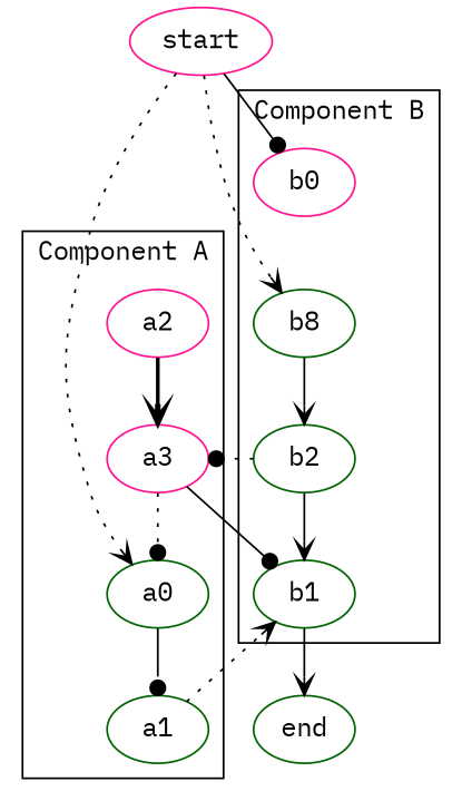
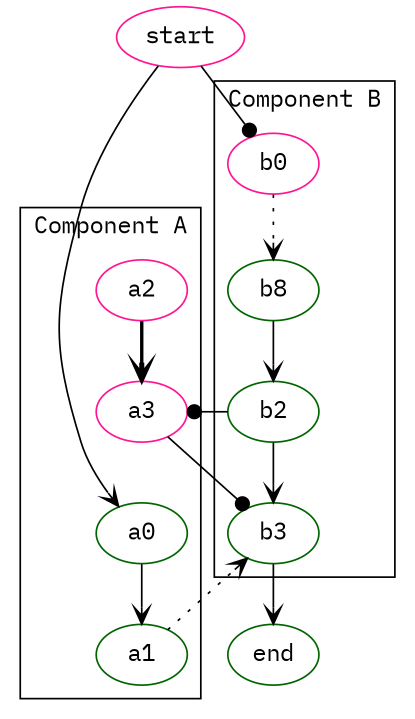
  digraph {
    fontname="IBM Plex Mono"
    node [color=darkgreen fontname="IBM Plex Mono"]
    edge [arrowhead=vee fontname="IBM Plex Mono" style=solid]
    b0 [color=deeppink]
    n2 [label=b8]
    b2
-   b3 [label=b1]
+   b3
    a0
    a1
    a2 [color=deeppink]
    a3 [color=deeppink]
    end
    start [color=deeppink]
    subgraph cluster_1 {
      label="Component B"
      b0
      n2
      b2
      b3
    }
    subgraph cluster_2 {
      label="Component A"
      a0
      a1
      a2
      a3
    }
-   start -> n2 [style=dotted]
+   b0 -> n2 [style=dotted]
    n2 -> b2
    b2 -> b3
-   b2 -> a3 [arrowhead=dot style=dotted]
+   b2 -> a3 [arrowhead=dot]
    b3 -> end
-   a0 -> a1 [arrowhead=dot]
+   a0 -> a1
    a1 -> b3 [style=dotted]
    a2 -> a3 [style=bold]
    a3 -> b3 [arrowhead=dot]
-   a3 -> a0 [arrowhead=dot style=dotted]
    start -> b0 [arrowhead=dot]
-   start -> a0 [style=dotted]
+   start -> a0
  }
